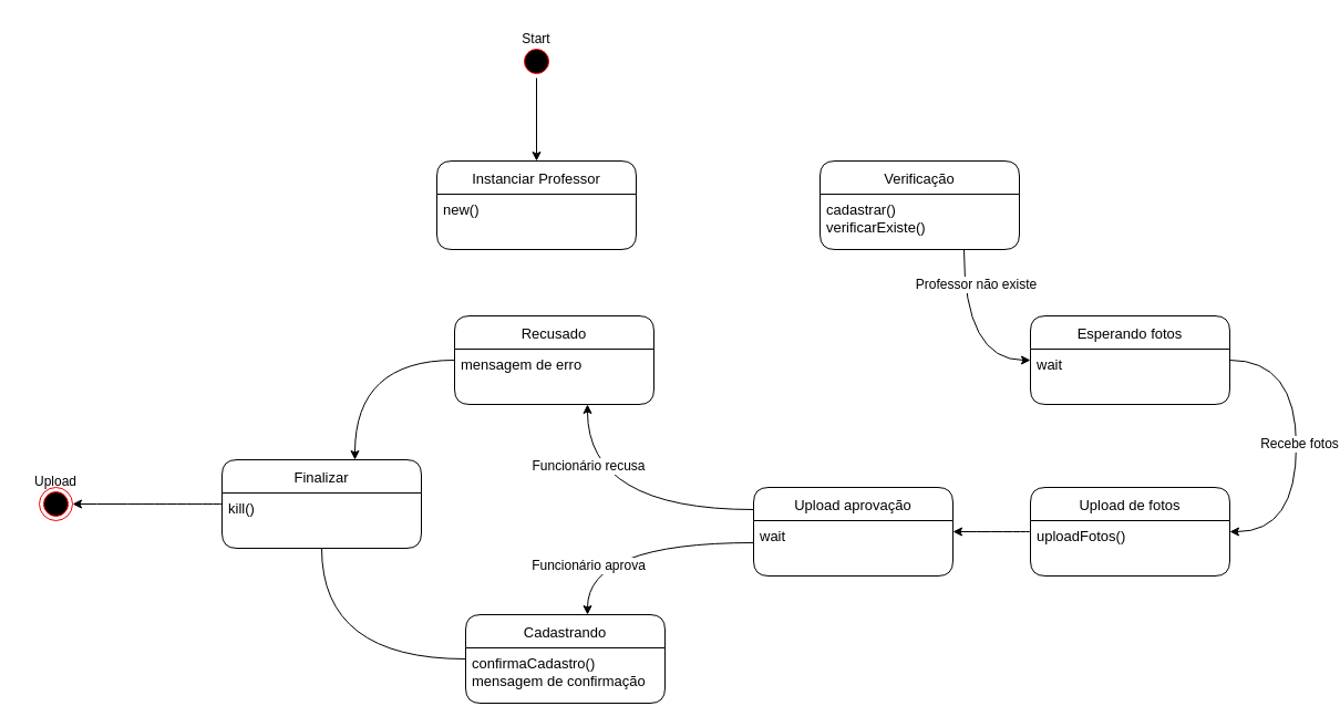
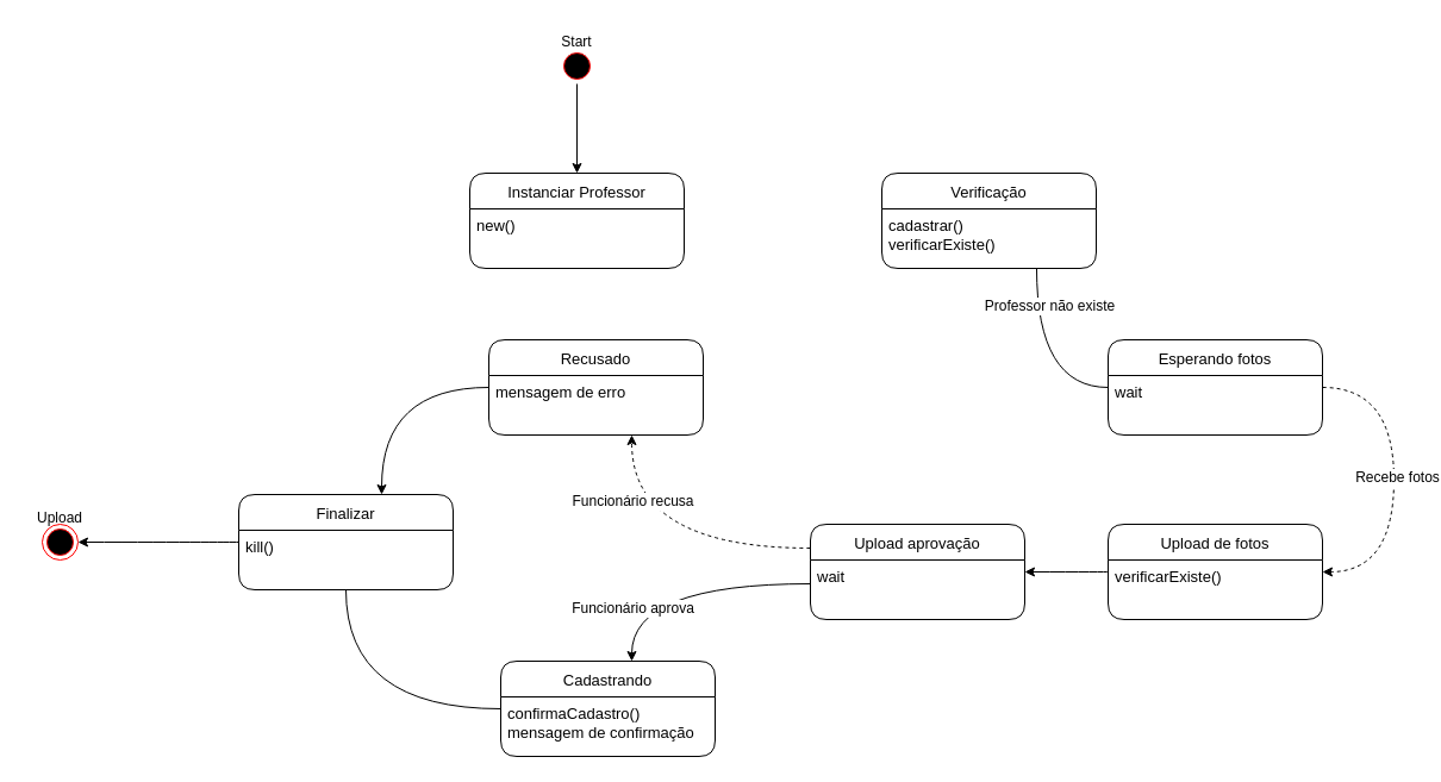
  <mxCell id="0" />
  <mxCell id="1" parent="0" />
  <mxCell id="2" value="Instanciar Professor" style="swimlane;fontStyle=0;childLayout=stackLayout;horizontal=1;startSize=30;horizontalStack=0;resizeParent=1;resizeParentMax=0;resizeLast=0;collapsible=1;marginBottom=0;rounded=1;fontSize=13;" vertex="1" parent="1"><mxGeometry x="394" y="145" width="180" height="80" as="geometry" /></mxCell>
  <mxCell id="3" value="new()" style="text;strokeColor=none;fillColor=none;align=left;verticalAlign=top;spacingLeft=4;spacingRight=4;overflow=hidden;points=[[0,0.5],[1,0.5]];portConstraint=eastwest;rotatable=0;fontSize=13;" vertex="1" parent="2"><mxGeometry y="30" width="180" height="50" as="geometry" /></mxCell>
  <mxCell id="4" value="" style="group" vertex="1" connectable="0" parent="1"><mxGeometry x="454" y="20" width="60" height="50" as="geometry" /></mxCell>
  <mxCell id="5" value="" style="ellipse;html=1;shape=startState;fillColor=#000000;strokeColor=#ff0000;rounded=1;" vertex="1" parent="4"><mxGeometry x="15" y="20" width="30" height="30" as="geometry" /></mxCell>
  <mxCell id="6" value="Start" style="text;html=1;strokeColor=none;fillColor=none;align=center;verticalAlign=middle;whiteSpace=wrap;rounded=0;" vertex="1" parent="4"><mxGeometry width="60" height="30" as="geometry" /></mxCell>
  <mxCell id="7" value="" style="group" vertex="1" connectable="0" parent="1"><mxGeometry x="20" y="420" width="60" height="50" as="geometry" /></mxCell>
  <mxCell id="8" value="" style="ellipse;html=1;shape=endState;fillColor=#000000;strokeColor=#ff0000;rounded=1;" vertex="1" parent="7"><mxGeometry x="15" y="20" width="30" height="30" as="geometry" /></mxCell>
  <mxCell id="9" value="Upload" style="text;html=1;strokeColor=none;fillColor=none;align=center;verticalAlign=middle;whiteSpace=wrap;rounded=0;" vertex="1" parent="7"><mxGeometry width="60" height="30" as="geometry" /></mxCell>
  <mxCell id="10" style="edgeStyle=orthogonalEdgeStyle;rounded=0;orthogonalLoop=1;jettySize=auto;html=1;" edge="1" parent="1" source="5" target="2"><mxGeometry relative="1" as="geometry" /></mxCell>
- <mxCell id="11" style="edgeStyle=orthogonalEdgeStyle;curved=1;rounded=0;orthogonalLoop=1;jettySize=auto;html=1;fontSize=12;" edge="1" parent="1" source="13" target="20"><mxGeometry relative="1" as="geometry"><Array as="points"><mxPoint x="870" y="325" /></Array></mxGeometry></mxCell>
+ <mxCell id="11" style="edgeStyle=orthogonalEdgeStyle;curved=1;rounded=0;orthogonalLoop=1;jettySize=auto;html=1;fontSize=12;endArrow=none;" edge="1" parent="1" source="13" target="20"><mxGeometry relative="1" as="geometry"><Array as="points"><mxPoint x="870" y="325" /></Array></mxGeometry></mxCell>
  <mxCell id="12" value="Professor não existe" style="edgeLabel;html=1;align=center;verticalAlign=middle;resizable=0;points=[];fontSize=12;" vertex="1" connectable="0" parent="11"><mxGeometry x="-0.526" y="-9" relative="1" as="geometry"><mxPoint x="19" y="-7" as="offset" /></mxGeometry></mxCell>
  <mxCell id="13" value="Verificação" style="swimlane;fontStyle=0;childLayout=stackLayout;horizontal=1;startSize=30;horizontalStack=0;resizeParent=1;resizeParentMax=0;resizeLast=0;collapsible=1;marginBottom=0;rounded=1;fontSize=13;" vertex="1" parent="1"><mxGeometry x="740" y="145" width="180" height="80" as="geometry" /></mxCell>
  <mxCell id="14" value="cadastrar()&#10;verificarExiste()" style="text;strokeColor=none;fillColor=none;align=left;verticalAlign=top;spacingLeft=4;spacingRight=4;overflow=hidden;points=[[0,0.5],[1,0.5]];portConstraint=eastwest;rotatable=0;fontSize=13;" vertex="1" parent="13"><mxGeometry y="30" width="180" height="50" as="geometry" /></mxCell>
  <mxCell id="15" style="edgeStyle=orthogonalEdgeStyle;curved=1;rounded=0;orthogonalLoop=1;jettySize=auto;html=1;fontSize=12;" edge="1" parent="1" source="16" target="33"><mxGeometry relative="1" as="geometry"><Array as="points"><mxPoint x="320" y="325" /></Array></mxGeometry></mxCell>
  <mxCell id="16" value="Recusado" style="swimlane;fontStyle=0;childLayout=stackLayout;horizontal=1;startSize=30;horizontalStack=0;resizeParent=1;resizeParentMax=0;resizeLast=0;collapsible=1;marginBottom=0;rounded=1;fontSize=13;" vertex="1" parent="1"><mxGeometry x="410" y="285" width="180" height="80" as="geometry" /></mxCell>
  <mxCell id="17" value="mensagem de erro&#10;" style="text;strokeColor=none;fillColor=none;align=left;verticalAlign=top;spacingLeft=4;spacingRight=4;overflow=hidden;points=[[0,0.5],[1,0.5]];portConstraint=eastwest;rotatable=0;fontSize=13;" vertex="1" parent="16"><mxGeometry y="30" width="180" height="50" as="geometry" /></mxCell>
- <mxCell id="18" style="edgeStyle=orthogonalEdgeStyle;rounded=0;orthogonalLoop=1;jettySize=auto;html=1;fontSize=12;curved=1;" edge="1" parent="1" source="20" target="23"><mxGeometry relative="1" as="geometry"><Array as="points"><mxPoint x="1170" y="325" /><mxPoint x="1170" y="480" /></Array></mxGeometry></mxCell>
+ <mxCell id="18" style="edgeStyle=orthogonalEdgeStyle;rounded=0;orthogonalLoop=1;jettySize=auto;html=1;fontSize=12;curved=1;dashed=1;" edge="1" parent="1" source="20" target="23"><mxGeometry relative="1" as="geometry"><Array as="points"><mxPoint x="1170" y="325" /><mxPoint x="1170" y="480" /></Array></mxGeometry></mxCell>
  <mxCell id="19" value="Recebe fotos" style="edgeLabel;html=1;align=center;verticalAlign=middle;resizable=0;points=[];fontSize=12;" vertex="1" connectable="0" parent="18"><mxGeometry x="-0.119" y="-1" relative="1" as="geometry"><mxPoint x="3" y="14" as="offset" /></mxGeometry></mxCell>
  <mxCell id="20" value="Esperando fotos" style="swimlane;fontStyle=0;childLayout=stackLayout;horizontal=1;startSize=30;horizontalStack=0;resizeParent=1;resizeParentMax=0;resizeLast=0;collapsible=1;marginBottom=0;rounded=1;fontSize=13;" vertex="1" parent="1"><mxGeometry x="930" y="285" width="180" height="80" as="geometry" /></mxCell>
  <mxCell id="21" value="wait" style="text;strokeColor=none;fillColor=none;align=left;verticalAlign=top;spacingLeft=4;spacingRight=4;overflow=hidden;points=[[0,0.5],[1,0.5]];portConstraint=eastwest;rotatable=0;fontSize=13;" vertex="1" parent="20"><mxGeometry y="30" width="180" height="50" as="geometry" /></mxCell>
  <mxCell id="22" style="edgeStyle=orthogonalEdgeStyle;curved=1;rounded=0;orthogonalLoop=1;jettySize=auto;html=1;fontSize=12;" edge="1" parent="1" source="23" target="27"><mxGeometry relative="1" as="geometry" /></mxCell>
  <mxCell id="23" value="Upload de fotos" style="swimlane;fontStyle=0;childLayout=stackLayout;horizontal=1;startSize=30;horizontalStack=0;resizeParent=1;resizeParentMax=0;resizeLast=0;collapsible=1;marginBottom=0;rounded=1;fontSize=13;" vertex="1" parent="1"><mxGeometry x="930" y="440" width="180" height="80" as="geometry" /></mxCell>
- <mxCell id="24" value="uploadFotos()" style="text;strokeColor=none;fillColor=none;align=left;verticalAlign=top;spacingLeft=4;spacingRight=4;overflow=hidden;points=[[0,0.5],[1,0.5]];portConstraint=eastwest;rotatable=0;fontSize=13;" vertex="1" parent="23"><mxGeometry y="30" width="180" height="50" as="geometry" /></mxCell>
- <mxCell id="25" style="edgeStyle=orthogonalEdgeStyle;curved=1;rounded=0;orthogonalLoop=1;jettySize=auto;html=1;fontSize=12;" edge="1" parent="1" source="27" target="16"><mxGeometry relative="1" as="geometry"><Array as="points"><mxPoint x="530" y="460" /></Array></mxGeometry></mxCell>
+ <mxCell id="24" value="verificarExiste()" style="text;strokeColor=none;fillColor=none;align=left;verticalAlign=top;spacingLeft=4;spacingRight=4;overflow=hidden;points=[[0,0.5],[1,0.5]];portConstraint=eastwest;rotatable=0;fontSize=13;" vertex="1" parent="23"><mxGeometry y="30" width="180" height="50" as="geometry" /></mxCell>
+ <mxCell id="25" style="edgeStyle=orthogonalEdgeStyle;curved=1;rounded=0;orthogonalLoop=1;jettySize=auto;html=1;fontSize=12;dashed=1;" edge="1" parent="1" source="27" target="16"><mxGeometry relative="1" as="geometry"><Array as="points"><mxPoint x="530" y="460" /></Array></mxGeometry></mxCell>
  <mxCell id="26" value="Funcionário recusa" style="edgeLabel;html=1;align=center;verticalAlign=middle;resizable=0;points=[];fontSize=12;" vertex="1" connectable="0" parent="25"><mxGeometry x="0.319" y="-15" relative="1" as="geometry"><mxPoint x="-15" y="-28" as="offset" /></mxGeometry></mxCell>
  <mxCell id="27" value="Upload aprovação" style="swimlane;fontStyle=0;childLayout=stackLayout;horizontal=1;startSize=30;horizontalStack=0;resizeParent=1;resizeParentMax=0;resizeLast=0;collapsible=1;marginBottom=0;rounded=1;fontSize=13;" vertex="1" parent="1"><mxGeometry x="680" y="440" width="180" height="80" as="geometry" /></mxCell>
  <mxCell id="28" value="wait" style="text;strokeColor=none;fillColor=none;align=left;verticalAlign=top;spacingLeft=4;spacingRight=4;overflow=hidden;points=[[0,0.5],[1,0.5]];portConstraint=eastwest;rotatable=0;fontSize=13;" vertex="1" parent="27"><mxGeometry y="30" width="180" height="50" as="geometry" /></mxCell>
  <mxCell id="29" style="edgeStyle=orthogonalEdgeStyle;curved=1;rounded=0;orthogonalLoop=1;jettySize=auto;html=1;fontSize=12;endArrow=none;" edge="1" parent="1" source="30" target="33"><mxGeometry relative="1" as="geometry" /></mxCell>
  <mxCell id="30" value="Cadastrando" style="swimlane;fontStyle=0;childLayout=stackLayout;horizontal=1;startSize=30;horizontalStack=0;resizeParent=1;resizeParentMax=0;resizeLast=0;collapsible=1;marginBottom=0;rounded=1;fontSize=13;" vertex="1" parent="1"><mxGeometry x="420" y="555" width="180" height="80" as="geometry" /></mxCell>
  <mxCell id="31" value="confirmaCadastro()&#10;mensagem de confirmação" style="text;strokeColor=none;fillColor=none;align=left;verticalAlign=top;spacingLeft=4;spacingRight=4;overflow=hidden;points=[[0,0.5],[1,0.5]];portConstraint=eastwest;rotatable=0;fontSize=13;" vertex="1" parent="30"><mxGeometry y="30" width="180" height="50" as="geometry" /></mxCell>
  <mxCell id="32" style="edgeStyle=orthogonalEdgeStyle;curved=1;rounded=0;orthogonalLoop=1;jettySize=auto;html=1;fontSize=12;" edge="1" parent="1" source="33" target="8"><mxGeometry relative="1" as="geometry" /></mxCell>
  <mxCell id="33" value="Finalizar" style="swimlane;fontStyle=0;childLayout=stackLayout;horizontal=1;startSize=30;horizontalStack=0;resizeParent=1;resizeParentMax=0;resizeLast=0;collapsible=1;marginBottom=0;rounded=1;fontSize=13;" vertex="1" parent="1"><mxGeometry x="200" y="415" width="180" height="80" as="geometry" /></mxCell>
  <mxCell id="34" value="kill()" style="text;strokeColor=none;fillColor=none;align=left;verticalAlign=top;spacingLeft=4;spacingRight=4;overflow=hidden;points=[[0,0.5],[1,0.5]];portConstraint=eastwest;rotatable=0;fontSize=13;" vertex="1" parent="33"><mxGeometry y="30" width="180" height="50" as="geometry" /></mxCell>
  <mxCell id="35" style="edgeStyle=orthogonalEdgeStyle;curved=1;rounded=0;orthogonalLoop=1;jettySize=auto;html=1;fontSize=12;" edge="1" parent="1" source="28" target="30"><mxGeometry relative="1" as="geometry"><Array as="points"><mxPoint x="530" y="490" /></Array></mxGeometry></mxCell>
  <mxCell id="36" value="Funcionário aprova" style="edgeLabel;html=1;align=center;verticalAlign=middle;resizable=0;points=[];fontSize=12;" vertex="1" connectable="0" parent="35"><mxGeometry x="-0.468" y="3" relative="1" as="geometry"><mxPoint x="-93" y="17" as="offset" /></mxGeometry></mxCell>
